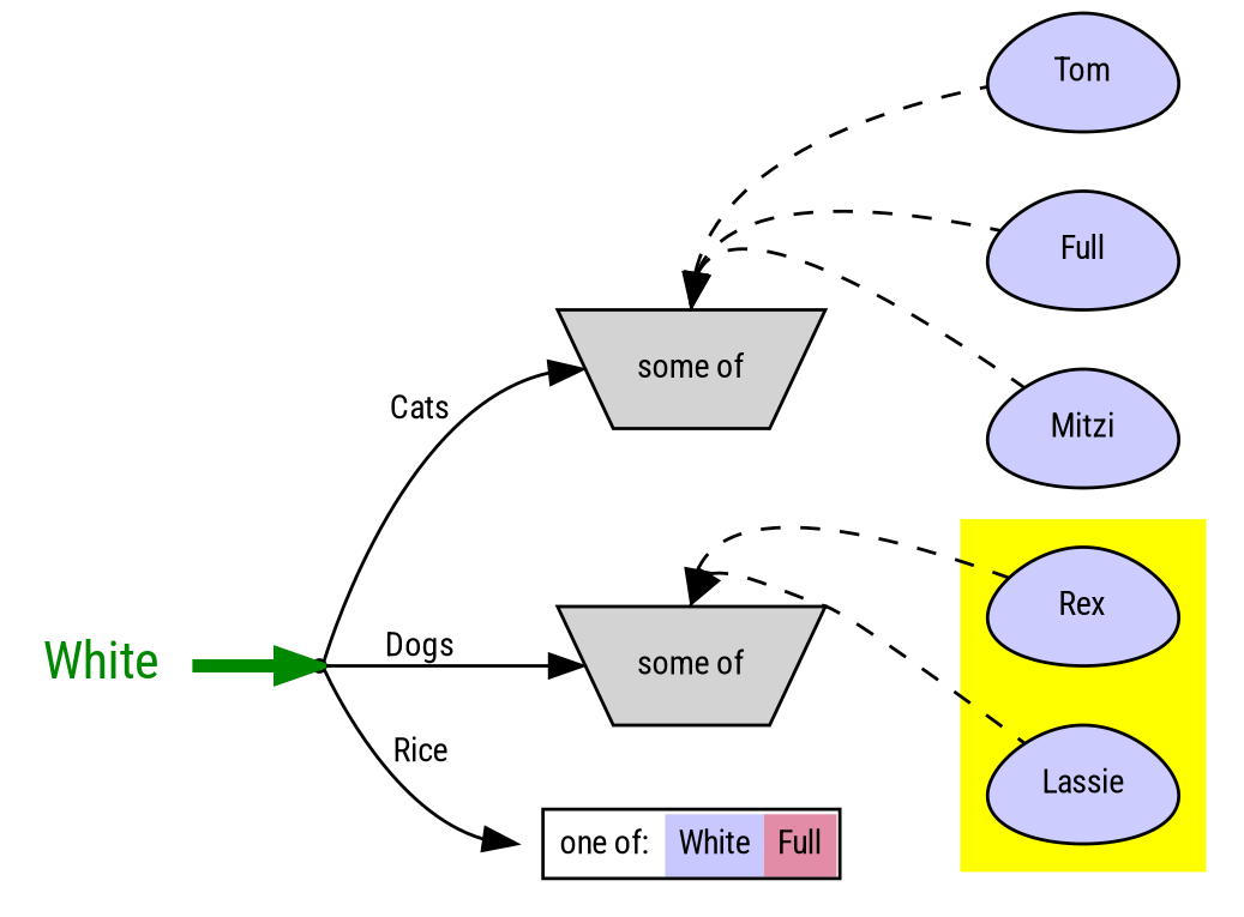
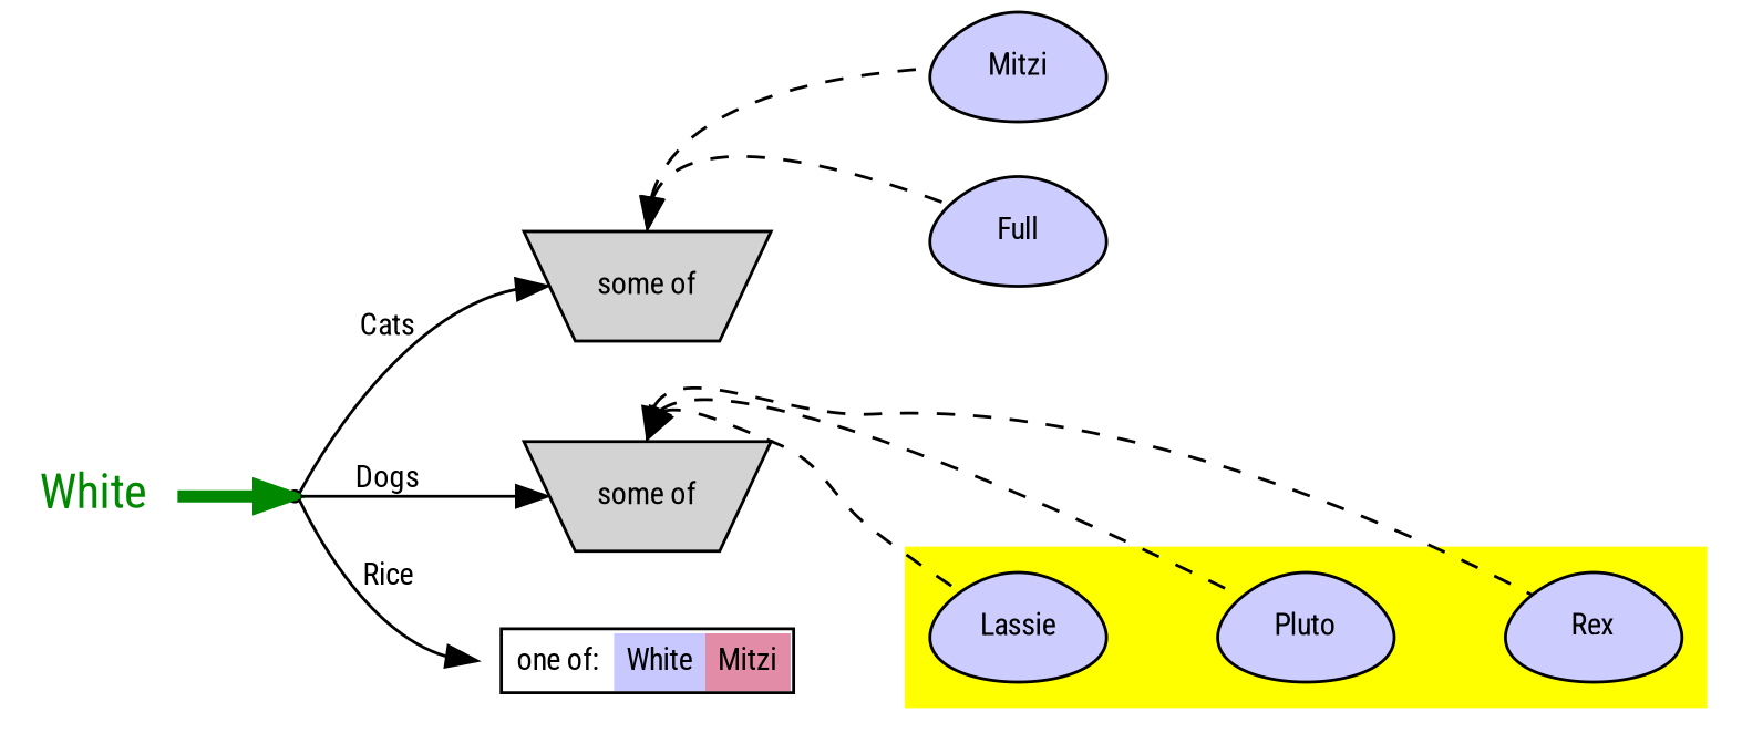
  digraph {
    fontname="Roboto Condensed"
    rankdir=LR
    node [fillcolor="#CCCCFF" fontname="Roboto Condensed" fontsize=10 shape=egg style=filled]
    edge [fontname="Roboto Condensed" fontsize=10 style=dashed]
    n1 [fillcolor=transparent fontcolor="#008800" fontsize=16 label=White shape=none]
    n2 [label=Rex]
+   n3 [label=Pluto]
    n4 [label=Lassie]
    Base [fillcolor=lightgray shape=point]
    n6 [fillcolor=lightgray label="some of" shape=invtrapezium]
    n7 [fillcolor=lightgray label="some of" shape=invtrapezium]
-   n8 [fillcolor=none label=<<TABLE border="1" cellborder="0" cellspacing="0" cellpadding="4"><TR><TD>one of:</TD><TD BGCOLOR="#c8c8ff">White</TD><TD BGCOLOR="#e38ca7">Full</TD></TR></TABLE>> shape=none]
-   n9 [label=Tom]
+   n8 [fillcolor=none label=<<TABLE border="1" cellborder="0" cellspacing="0" cellpadding="4"><TR><TD>one of:</TD><TD BGCOLOR="#c8c8ff">White</TD><TD BGCOLOR="#e38ca7">Mitzi</TD></TR></TABLE>> shape=none]
    n10 [label=Full]
    n11 [label=Mitzi]
    subgraph sub_1 {
      rank=source
      n1
    }
    subgraph cluster_2 {
      color=yellow
      rankdir=TD
      style=filled
      subgraph sub_3 {
        color=yellow
        rankdir=TD
        style=filled
        n2
+       n3
        n4
      }
    }
    n1 -> Base [color="#008800" penwidth=4.0 style=""]
+   n3 -> n2 [style=invis]
+   n4 -> n3 [style=invis]
    Base -> n6 [headport=w label=Cats style=""]
    Base -> n7 [headport=w label=Dogs style=""]
    Base -> n8 [headport=w label=Rice style=""]
-   n6 -> n9 [dir=back tailport=n]
    n6 -> n10 [dir=back tailport=n]
    n6 -> n11 [dir=back tailport=n]
    n7 -> n2 [dir=back tailport=n]
+   n7 -> n3 [dir=back tailport=n]
    n7 -> n4 [dir=back tailport=n]
  }
